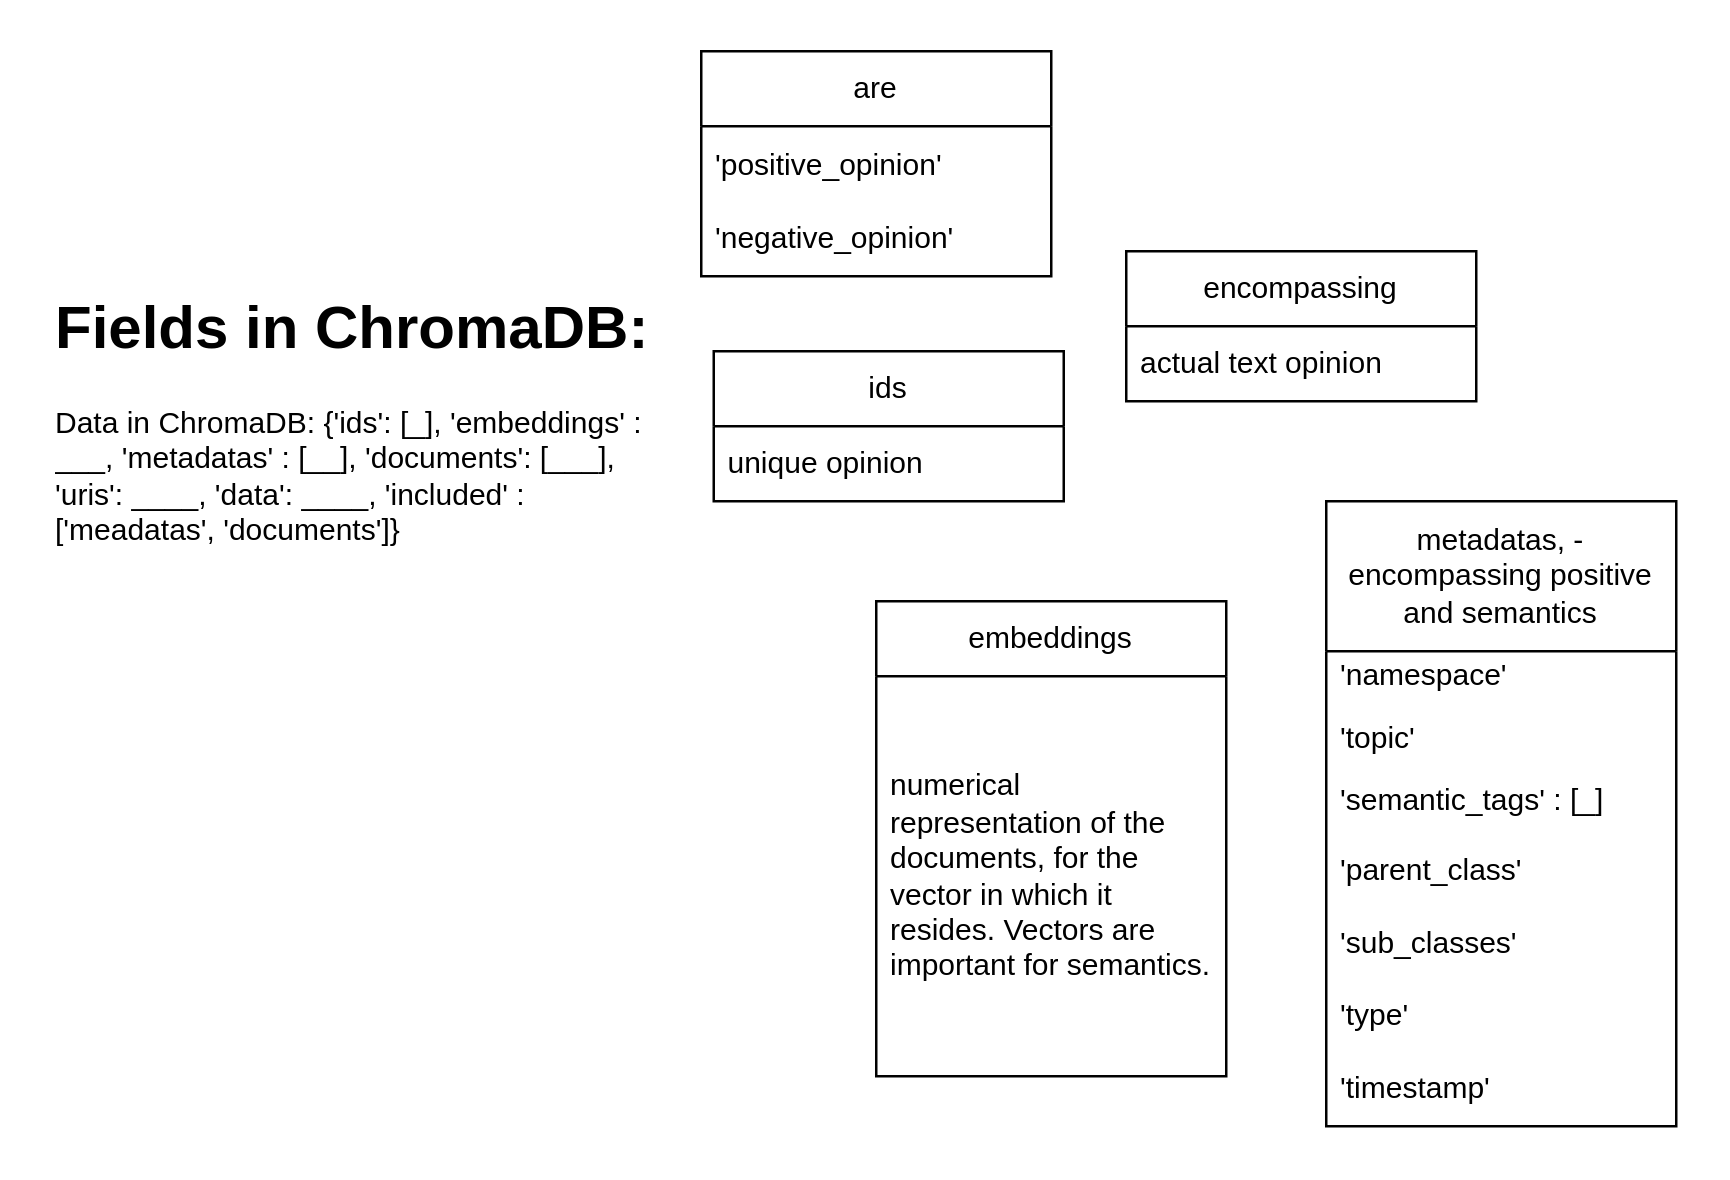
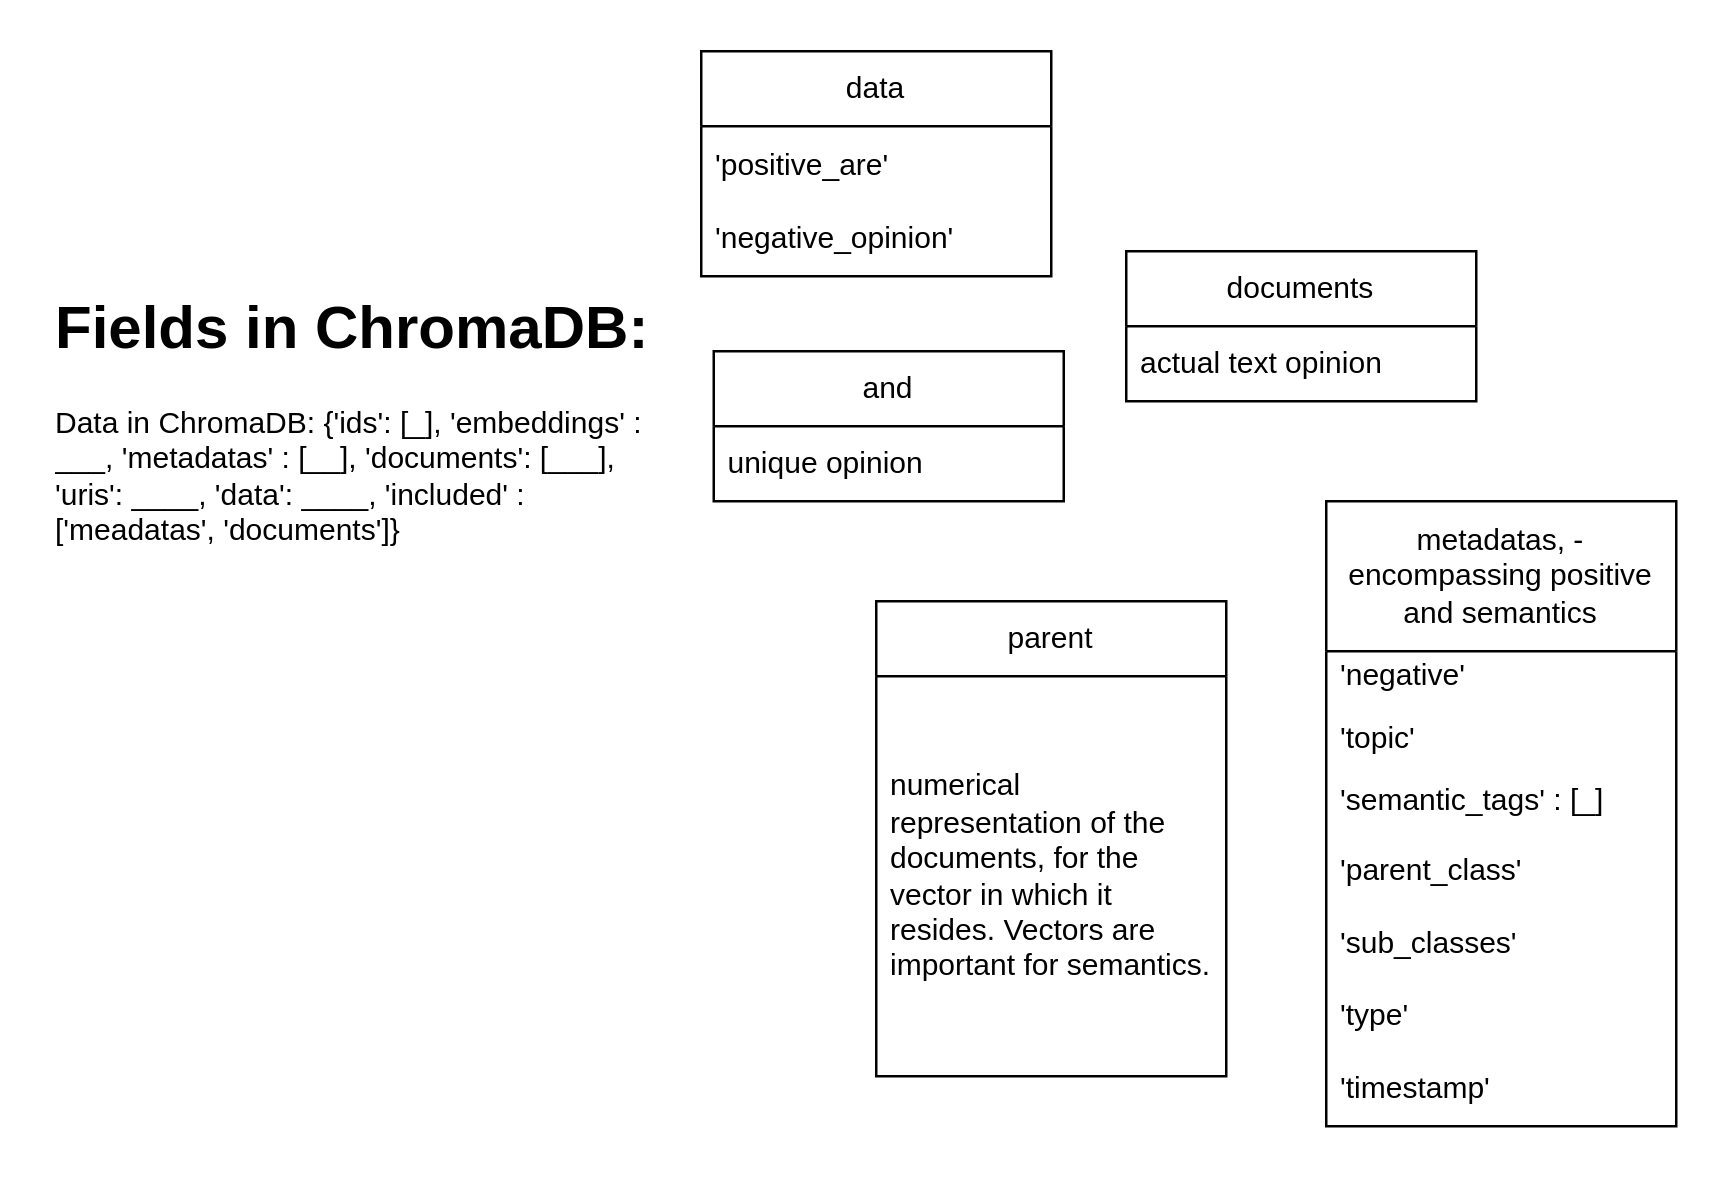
  <mxCell id="0" />
  <mxCell id="1" parent="0" />
  <mxCell id="2" value="&lt;h1 style=&quot;margin-top: 0px;&quot;&gt;Fields in ChromaDB:&lt;/h1&gt;&lt;div&gt;Data in ChromaDB: {'ids': [_], 'embeddings' : ___, 'metadatas' : [__], 'documents': [___], 'uris': ____, 'data': ____, 'included' : ['meadatas', 'documents']}&lt;/div&gt;" style="text;html=1;whiteSpace=wrap;overflow=hidden;rounded=0;" vertex="1" parent="1"><mxGeometry x="20" y="110" width="250" height="150" as="geometry" /></mxCell>
- <mxCell id="3" value="ids" style="swimlane;fontStyle=0;childLayout=stackLayout;horizontal=1;startSize=30;horizontalStack=0;resizeParent=1;resizeParentMax=0;resizeLast=0;collapsible=1;marginBottom=0;whiteSpace=wrap;html=1;" vertex="1" parent="1"><mxGeometry x="285" y="140" width="140" height="60" as="geometry" /></mxCell>
+ <mxCell id="3" value="and" style="swimlane;fontStyle=0;childLayout=stackLayout;horizontal=1;startSize=30;horizontalStack=0;resizeParent=1;resizeParentMax=0;resizeLast=0;collapsible=1;marginBottom=0;whiteSpace=wrap;html=1;" vertex="1" parent="1"><mxGeometry x="285" y="140" width="140" height="60" as="geometry" /></mxCell>
  <mxCell id="4" value="unique opinion" style="text;strokeColor=none;fillColor=none;align=left;verticalAlign=middle;spacingLeft=4;spacingRight=4;overflow=hidden;points=[[0,0.5],[1,0.5]];portConstraint=eastwest;rotatable=0;whiteSpace=wrap;html=1;" vertex="1" parent="3"><mxGeometry y="30" width="140" height="30" as="geometry" /></mxCell>
- <mxCell id="5" value="embeddings" style="swimlane;fontStyle=0;childLayout=stackLayout;horizontal=1;startSize=30;horizontalStack=0;resizeParent=1;resizeParentMax=0;resizeLast=0;collapsible=1;marginBottom=0;whiteSpace=wrap;html=1;" vertex="1" parent="1"><mxGeometry x="350" y="240" width="140" height="190" as="geometry" /></mxCell>
+ <mxCell id="5" value="parent" style="swimlane;fontStyle=0;childLayout=stackLayout;horizontal=1;startSize=30;horizontalStack=0;resizeParent=1;resizeParentMax=0;resizeLast=0;collapsible=1;marginBottom=0;whiteSpace=wrap;html=1;" vertex="1" parent="1"><mxGeometry x="350" y="240" width="140" height="190" as="geometry" /></mxCell>
  <mxCell id="6" value="numerical representation of the documents, for the vector in which it resides. Vectors are important for semantics." style="text;strokeColor=none;fillColor=none;align=left;verticalAlign=middle;spacingLeft=4;spacingRight=4;overflow=hidden;points=[[0,0.5],[1,0.5]];portConstraint=eastwest;rotatable=0;whiteSpace=wrap;html=1;" vertex="1" parent="5"><mxGeometry y="30" width="140" height="160" as="geometry" /></mxCell>
  <mxCell id="7" value="metadatas, - encompassing positive and semantics" style="swimlane;fontStyle=0;childLayout=stackLayout;horizontal=1;startSize=60;horizontalStack=0;resizeParent=1;resizeParentMax=0;resizeLast=0;collapsible=1;marginBottom=0;whiteSpace=wrap;html=1;" vertex="1" parent="1"><mxGeometry x="530" y="200" width="140" height="250" as="geometry" /></mxCell>
- <mxCell id="8" value="'namespace'" style="text;strokeColor=none;fillColor=none;align=left;verticalAlign=middle;spacingLeft=4;spacingRight=4;overflow=hidden;points=[[0,0.5],[1,0.5]];portConstraint=eastwest;rotatable=0;whiteSpace=wrap;html=1;" vertex="1" parent="7"><mxGeometry y="60" width="140" height="20" as="geometry" /></mxCell>
+ <mxCell id="8" value="'negative'" style="text;strokeColor=none;fillColor=none;align=left;verticalAlign=middle;spacingLeft=4;spacingRight=4;overflow=hidden;points=[[0,0.5],[1,0.5]];portConstraint=eastwest;rotatable=0;whiteSpace=wrap;html=1;" vertex="1" parent="7"><mxGeometry y="60" width="140" height="20" as="geometry" /></mxCell>
  <mxCell id="9" value="'topic'" style="text;strokeColor=none;fillColor=none;align=left;verticalAlign=middle;spacingLeft=4;spacingRight=4;overflow=hidden;points=[[0,0.5],[1,0.5]];portConstraint=eastwest;rotatable=0;whiteSpace=wrap;html=1;" vertex="1" parent="7"><mxGeometry y="80" width="140" height="30" as="geometry" /></mxCell>
  <mxCell id="10" value="&lt;div&gt;'semantic_tags' : [_]&lt;/div&gt;&lt;div&gt;&lt;br&gt;&lt;/div&gt;&lt;div&gt;'parent_class'&lt;/div&gt;&lt;div&gt;&lt;br&gt;&lt;/div&gt;&lt;div&gt;'sub_classes'&lt;/div&gt;&lt;div&gt;&lt;br&gt;&lt;/div&gt;&lt;div&gt;'type'&lt;/div&gt;&lt;div&gt;&lt;br&gt;&lt;/div&gt;'timestamp'&lt;div&gt;&lt;br&gt;&lt;/div&gt;" style="text;strokeColor=none;fillColor=none;align=left;verticalAlign=middle;spacingLeft=4;spacingRight=4;overflow=hidden;points=[[0,0.5],[1,0.5]];portConstraint=eastwest;rotatable=0;whiteSpace=wrap;html=1;" vertex="1" parent="7"><mxGeometry y="110" width="140" height="140" as="geometry" /></mxCell>
- <mxCell id="11" value="encompassing" style="swimlane;fontStyle=0;childLayout=stackLayout;horizontal=1;startSize=30;horizontalStack=0;resizeParent=1;resizeParentMax=0;resizeLast=0;collapsible=1;marginBottom=0;whiteSpace=wrap;html=1;" vertex="1" parent="1"><mxGeometry x="450" y="100" width="140" height="60" as="geometry" /></mxCell>
+ <mxCell id="11" value="documents" style="swimlane;fontStyle=0;childLayout=stackLayout;horizontal=1;startSize=30;horizontalStack=0;resizeParent=1;resizeParentMax=0;resizeLast=0;collapsible=1;marginBottom=0;whiteSpace=wrap;html=1;" vertex="1" parent="1"><mxGeometry x="450" y="100" width="140" height="60" as="geometry" /></mxCell>
  <mxCell id="12" value="actual text opinion" style="text;strokeColor=none;fillColor=none;align=left;verticalAlign=middle;spacingLeft=4;spacingRight=4;overflow=hidden;points=[[0,0.5],[1,0.5]];portConstraint=eastwest;rotatable=0;whiteSpace=wrap;html=1;" vertex="1" parent="11"><mxGeometry y="30" width="140" height="30" as="geometry" /></mxCell>
- <mxCell id="13" value="are" style="swimlane;fontStyle=0;childLayout=stackLayout;horizontal=1;startSize=30;horizontalStack=0;resizeParent=1;resizeParentMax=0;resizeLast=0;collapsible=1;marginBottom=0;whiteSpace=wrap;html=1;" vertex="1" parent="1"><mxGeometry x="280" y="20" width="140" height="90" as="geometry" /></mxCell>
- <mxCell id="14" value="'positive_opinion'&lt;div&gt;&lt;br&gt;&lt;/div&gt;&lt;div&gt;'negative_opinion'&lt;/div&gt;" style="text;strokeColor=none;fillColor=none;align=left;verticalAlign=middle;spacingLeft=4;spacingRight=4;overflow=hidden;points=[[0,0.5],[1,0.5]];portConstraint=eastwest;rotatable=0;whiteSpace=wrap;html=1;" vertex="1" parent="13"><mxGeometry y="30" width="140" height="60" as="geometry" /></mxCell>
+ <mxCell id="13" value="data" style="swimlane;fontStyle=0;childLayout=stackLayout;horizontal=1;startSize=30;horizontalStack=0;resizeParent=1;resizeParentMax=0;resizeLast=0;collapsible=1;marginBottom=0;whiteSpace=wrap;html=1;" vertex="1" parent="1"><mxGeometry x="280" y="20" width="140" height="90" as="geometry" /></mxCell>
+ <mxCell id="14" value="'positive_are'&lt;div&gt;&lt;br&gt;&lt;/div&gt;&lt;div&gt;'negative_opinion'&lt;/div&gt;" style="text;strokeColor=none;fillColor=none;align=left;verticalAlign=middle;spacingLeft=4;spacingRight=4;overflow=hidden;points=[[0,0.5],[1,0.5]];portConstraint=eastwest;rotatable=0;whiteSpace=wrap;html=1;" vertex="1" parent="13"><mxGeometry y="30" width="140" height="60" as="geometry" /></mxCell>
